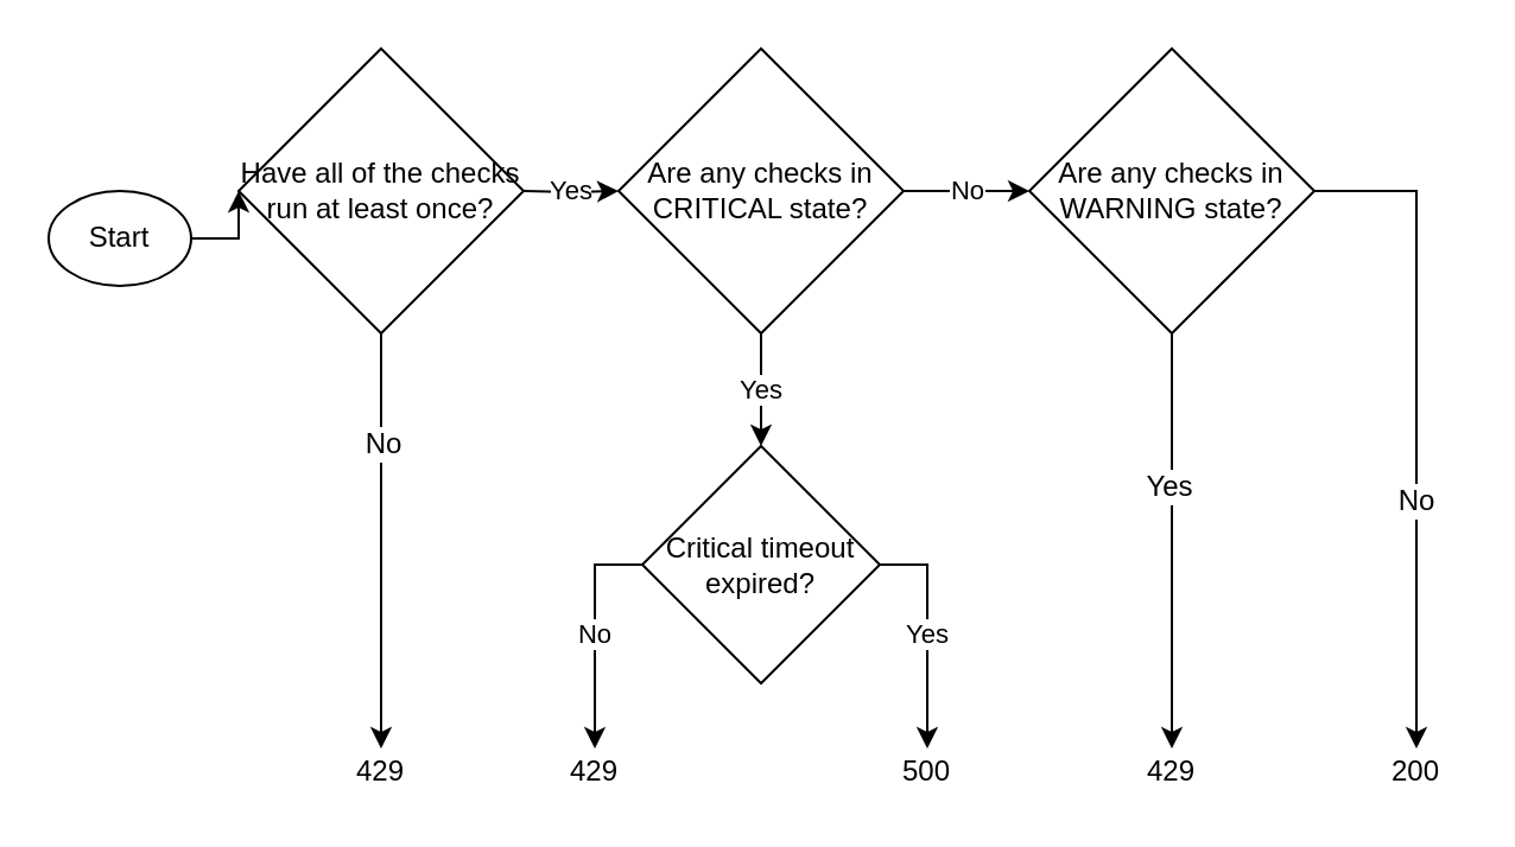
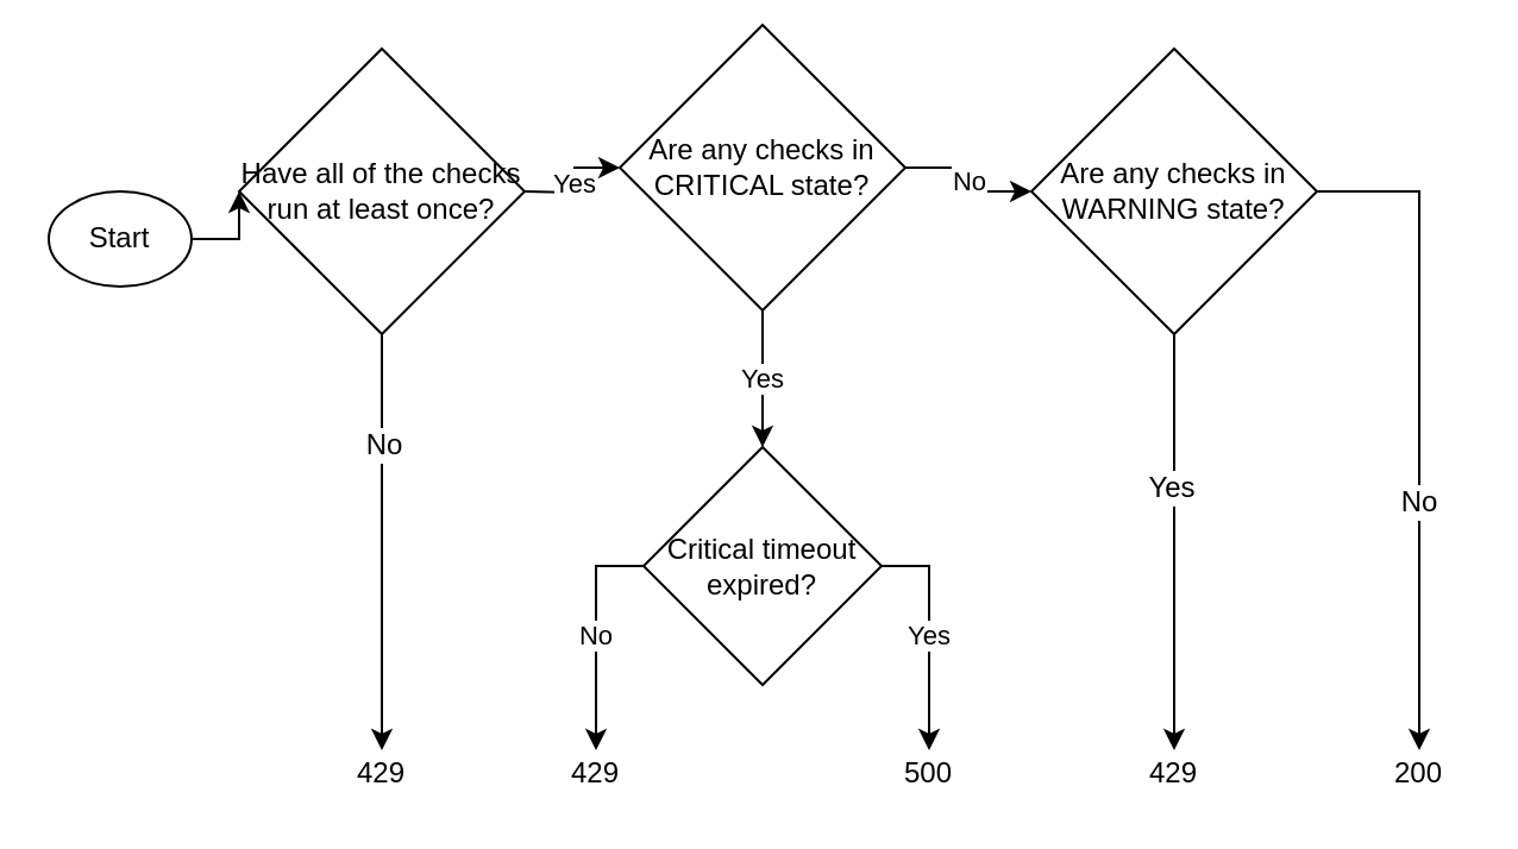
  <mxCell id="0" />
  <mxCell id="1" parent="0" />
  <mxCell id="2" style="edgeStyle=orthogonalEdgeStyle;rounded=0;orthogonalLoop=1;jettySize=auto;html=1;exitX=0.5;exitY=1;exitDx=0;exitDy=0;entryX=0.5;entryY=0;entryDx=0;entryDy=0;" edge="1" parent="1" source="5" target="9"><mxGeometry relative="1" as="geometry"><mxPoint x="590" y="80" as="targetPoint" /></mxGeometry></mxCell>
  <mxCell id="3" value="No" style="text;html=1;resizable=0;points=[];align=center;verticalAlign=middle;labelBackgroundColor=#ffffff;" vertex="1" connectable="0" parent="2"><mxGeometry x="-0.54" y="3" relative="1" as="geometry"><mxPoint x="-3" y="6" as="offset" /></mxGeometry></mxCell>
  <mxCell id="4" value="Yes" style="edgeStyle=orthogonalEdgeStyle;rounded=0;orthogonalLoop=1;jettySize=auto;html=1;entryX=0;entryY=0.5;entryDx=0;entryDy=0;" edge="1" parent="1" target="8"><mxGeometry relative="1" as="geometry"><mxPoint x="220" y="80" as="sourcePoint" /></mxGeometry></mxCell>
  <mxCell id="5" value="Have all of the checks run at least once?" style="rhombus;whiteSpace=wrap;html=1;" vertex="1" parent="1"><mxGeometry x="100" y="20" width="120" height="120" as="geometry" /></mxCell>
  <mxCell id="6" value="Yes" style="edgeStyle=orthogonalEdgeStyle;rounded=0;orthogonalLoop=1;jettySize=auto;html=1;exitX=0.5;exitY=1;exitDx=0;exitDy=0;entryX=0.5;entryY=0;entryDx=0;entryDy=0;" edge="1" parent="1" source="8" target="12"><mxGeometry relative="1" as="geometry" /></mxCell>
  <mxCell id="7" value="No" style="edgeStyle=orthogonalEdgeStyle;rounded=0;orthogonalLoop=1;jettySize=auto;html=1;exitX=1;exitY=0.5;exitDx=0;exitDy=0;entryX=0;entryY=0.5;entryDx=0;entryDy=0;" edge="1" parent="1" source="8" target="19"><mxGeometry relative="1" as="geometry" /></mxCell>
- <mxCell id="8" value="Are any checks in CRITICAL state?" style="rhombus;whiteSpace=wrap;html=1;" vertex="1" parent="1"><mxGeometry x="260" y="20" width="120" height="120" as="geometry" /></mxCell>
+ <mxCell id="8" value="Are any checks in CRITICAL state?" style="rhombus;whiteSpace=wrap;html=1;" vertex="1" parent="1"><mxGeometry x="260" y="10" width="120" height="120" as="geometry" /></mxCell>
  <mxCell id="9" value="429" style="text;html=1;strokeColor=none;fillColor=none;align=center;verticalAlign=middle;whiteSpace=wrap;rounded=0;" vertex="1" parent="1"><mxGeometry x="140" y="315" width="40" height="20" as="geometry" /></mxCell>
  <mxCell id="10" value="Yes" style="edgeStyle=orthogonalEdgeStyle;rounded=0;orthogonalLoop=1;jettySize=auto;html=1;exitX=1;exitY=0.5;exitDx=0;exitDy=0;" edge="1" parent="1" source="12" target="13"><mxGeometry relative="1" as="geometry" /></mxCell>
  <mxCell id="11" value="No" style="edgeStyle=orthogonalEdgeStyle;rounded=0;orthogonalLoop=1;jettySize=auto;html=1;exitX=0;exitY=0.5;exitDx=0;exitDy=0;entryX=0.5;entryY=0;entryDx=0;entryDy=0;" edge="1" parent="1" source="12" target="14"><mxGeometry relative="1" as="geometry"><mxPoint x="250" y="311" as="targetPoint" /></mxGeometry></mxCell>
  <mxCell id="12" value="Critical timeout expired?" style="rhombus;whiteSpace=wrap;html=1;" vertex="1" parent="1"><mxGeometry x="270" y="187.5" width="100" height="100" as="geometry" /></mxCell>
  <mxCell id="13" value="500" style="text;html=1;strokeColor=none;fillColor=none;align=center;verticalAlign=middle;whiteSpace=wrap;rounded=0;" vertex="1" parent="1"><mxGeometry x="370" y="315" width="40" height="20" as="geometry" /></mxCell>
  <mxCell id="14" value="429" style="text;html=1;strokeColor=none;fillColor=none;align=center;verticalAlign=middle;whiteSpace=wrap;rounded=0;" vertex="1" parent="1"><mxGeometry x="230" y="315" width="40" height="20" as="geometry" /></mxCell>
  <mxCell id="15" style="edgeStyle=orthogonalEdgeStyle;rounded=0;orthogonalLoop=1;jettySize=auto;html=1;exitX=0.5;exitY=1;exitDx=0;exitDy=0;entryX=0.5;entryY=0;entryDx=0;entryDy=0;" edge="1" parent="1" source="19" target="20"><mxGeometry relative="1" as="geometry"><mxPoint x="493" y="275" as="targetPoint" /></mxGeometry></mxCell>
  <mxCell id="16" value="Yes" style="text;html=1;resizable=0;points=[];align=center;verticalAlign=middle;labelBackgroundColor=#ffffff;" vertex="1" connectable="0" parent="15"><mxGeometry x="-0.267" y="-2" relative="1" as="geometry"><mxPoint as="offset" /></mxGeometry></mxCell>
  <mxCell id="17" style="edgeStyle=orthogonalEdgeStyle;rounded=0;orthogonalLoop=1;jettySize=auto;html=1;exitX=1;exitY=0.5;exitDx=0;exitDy=0;entryX=0.5;entryY=0;entryDx=0;entryDy=0;" edge="1" parent="1" source="19" target="23"><mxGeometry relative="1" as="geometry" /></mxCell>
  <mxCell id="18" value="No" style="text;html=1;resizable=0;points=[];align=center;verticalAlign=middle;labelBackgroundColor=#ffffff;" vertex="1" connectable="0" parent="17"><mxGeometry x="0.245" y="-1" relative="1" as="geometry"><mxPoint as="offset" /></mxGeometry></mxCell>
  <mxCell id="19" value="Are any checks in WARNING state?" style="rhombus;whiteSpace=wrap;html=1;" vertex="1" parent="1"><mxGeometry x="433" y="20" width="120" height="120" as="geometry" /></mxCell>
  <mxCell id="20" value="429" style="text;html=1;strokeColor=none;fillColor=none;align=center;verticalAlign=middle;whiteSpace=wrap;rounded=0;" vertex="1" parent="1"><mxGeometry x="473" y="315" width="40" height="20" as="geometry" /></mxCell>
  <mxCell id="21" style="edgeStyle=orthogonalEdgeStyle;rounded=0;orthogonalLoop=1;jettySize=auto;html=1;exitX=1;exitY=0.5;exitDx=0;exitDy=0;entryX=0;entryY=0.5;entryDx=0;entryDy=0;" edge="1" parent="1" source="22" target="5"><mxGeometry relative="1" as="geometry" /></mxCell>
  <mxCell id="22" value="Start" style="ellipse;whiteSpace=wrap;html=1;" vertex="1" parent="1"><mxGeometry x="20" y="80" width="60" height="40" as="geometry" /></mxCell>
  <mxCell id="23" value="200" style="text;html=1;strokeColor=none;fillColor=none;align=center;verticalAlign=middle;whiteSpace=wrap;rounded=0;" vertex="1" parent="1"><mxGeometry x="576" y="315" width="40" height="20" as="geometry" /></mxCell>
